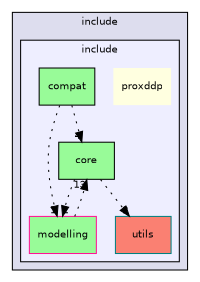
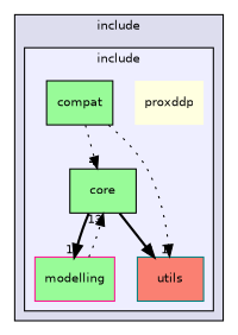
  digraph {
    compound=true
    node [fontname=Helvetica fontsize=10 shape=box style=filled fillcolor=palegreen color=black]
    edge [headlabel=1 labeldistance=1.5 labelfontname=Helvetica labelfontsize=10 style=dotted]
    n1 [label=proxddp shape=plaintext fillcolor=lightyellow]
    n2 [label=compat]
    n3 [label=core]
    n4 [color=deeppink label=modelling]
    n5 [color=teal fillcolor=salmon label=utils]
    subgraph cluster_1 {
      bgcolor="#ddddee"
      fontname=Helvetica
      fontsize=10
      label=include
      pencolor=black
      subgraph cluster_2 {
        bgcolor="#eeeeff"
        fontname=Helvetica
        fontsize=10
        pencolor=black
        n1
        n2
        n3
        n4
        n5
      }
    }
    n2 -> n3 [headlabel=4]
-   n2 -> n4
-   n3 -> n4
-   n3 -> n5 [headlabel=2]
+   n2 -> n5
+   n3 -> n4 [style=bold]
+   n3 -> n5 [headlabel=2 style=bold]
    n4 -> n3 [headlabel=13]
  }
